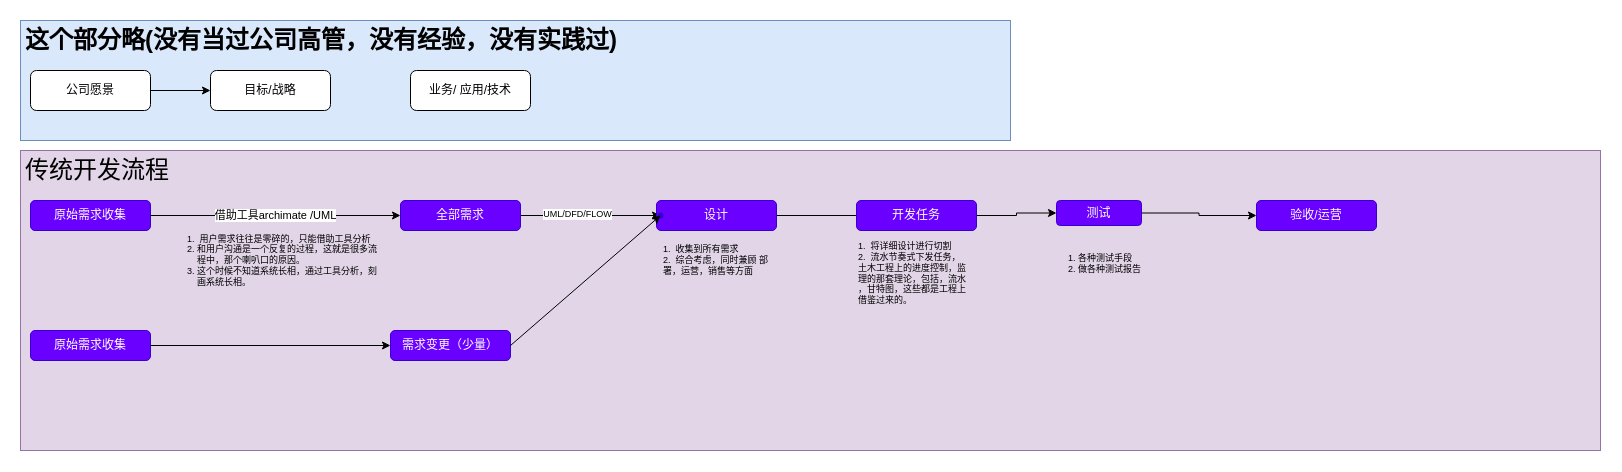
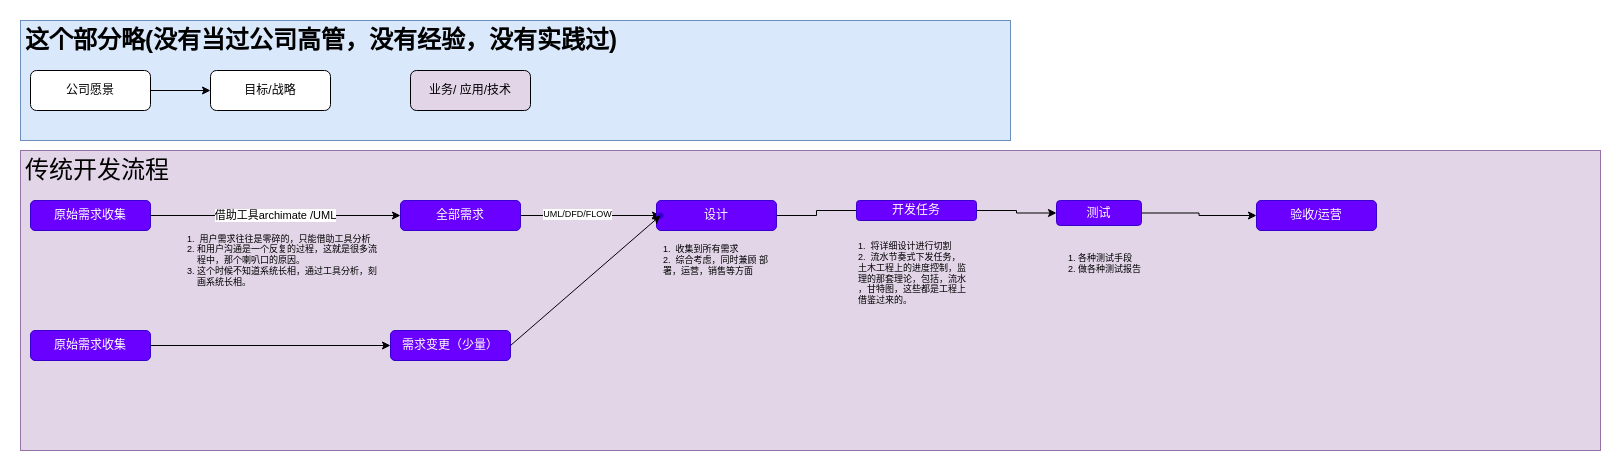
  <mxCell id="0" />
  <mxCell id="1" parent="0" />
  <mxCell id="2" value="&lt;h1&gt;&lt;span style=&quot;font-weight: 400; text-align: center;&quot;&gt;&lt;font style=&quot;font-size: 24px;&quot;&gt;传统开发流程&lt;/font&gt;&lt;/span&gt;&lt;br&gt;&lt;/h1&gt;" style="text;html=1;strokeColor=#9673a6;fillColor=#e1d5e7;spacing=5;spacingTop=-20;whiteSpace=wrap;overflow=hidden;rounded=0;" vertex="1" parent="1"><mxGeometry x="20" y="150" width="1580" height="300" as="geometry" /></mxCell>
  <mxCell id="3" value="&lt;h1&gt;这个部分略(没有当过公司高管，没有经验，没有实践过)&lt;/h1&gt;" style="text;html=1;strokeColor=#6c8ebf;fillColor=#dae8fc;spacing=5;spacingTop=-20;whiteSpace=wrap;overflow=hidden;rounded=0;" vertex="1" parent="1"><mxGeometry x="20" y="20" width="990" height="120" as="geometry" /></mxCell>
  <mxCell id="4" value="原始需求收集" style="rounded=1;whiteSpace=wrap;html=1;fillColor=#6a00ff;fontColor=#ffffff;strokeColor=#3700CC;" vertex="1" parent="1"><mxGeometry x="30" y="200" width="120" height="30" as="geometry" /></mxCell>
  <mxCell id="5" value="" style="edgeStyle=orthogonalEdgeStyle;rounded=0;orthogonalLoop=1;jettySize=auto;html=1;fontSize=9;entryX=0.397;entryY=0.582;entryDx=0;entryDy=0;entryPerimeter=0;" edge="1" parent="1" source="7" target="16"><mxGeometry relative="1" as="geometry"><mxPoint x="600" y="215" as="targetPoint" /><Array as="points"><mxPoint x="580" y="215" /><mxPoint x="580" y="215" /></Array></mxGeometry></mxCell>
  <mxCell id="6" value="UML/DFD/FLOW" style="edgeLabel;html=1;align=center;verticalAlign=middle;resizable=0;points=[];fontSize=9;" vertex="1" connectable="0" parent="5"><mxGeometry x="-0.221" y="2" relative="1" as="geometry"><mxPoint x="1" as="offset" /></mxGeometry></mxCell>
  <mxCell id="7" value="全部需求" style="rounded=1;whiteSpace=wrap;html=1;fillColor=#6a00ff;fontColor=#ffffff;strokeColor=#3700CC;" vertex="1" parent="1"><mxGeometry x="400" y="200" width="120" height="30" as="geometry" /></mxCell>
  <mxCell id="8" value="借助工具archimate /UML" style="endArrow=classic;html=1;rounded=0;exitX=1;exitY=0.5;exitDx=0;exitDy=0;entryX=0;entryY=0.5;entryDx=0;entryDy=0;" edge="1" parent="1" source="4" target="7"><mxGeometry width="50" height="50" relative="1" as="geometry"><mxPoint x="240" y="182" as="sourcePoint" /><mxPoint x="290" y="132" as="targetPoint" /></mxGeometry></mxCell>
  <mxCell id="9" value="" style="edgeStyle=orthogonalEdgeStyle;rounded=0;orthogonalLoop=1;jettySize=auto;html=1;" edge="1" parent="1" source="10" target="11"><mxGeometry relative="1" as="geometry" /></mxCell>
  <mxCell id="10" value="公司愿景" style="rounded=1;whiteSpace=wrap;html=1;" vertex="1" parent="1"><mxGeometry x="30" y="70" width="120" height="40" as="geometry" /></mxCell>
  <mxCell id="11" value="目标/战略" style="rounded=1;whiteSpace=wrap;html=1;" vertex="1" parent="1"><mxGeometry x="210" y="70" width="120" height="40" as="geometry" /></mxCell>
- <mxCell id="12" value="业务/ 应用/技术" style="rounded=1;whiteSpace=wrap;html=1;" vertex="1" parent="1"><mxGeometry x="410" y="70" width="120" height="40" as="geometry" /></mxCell>
+ <mxCell id="12" value="业务/ 应用/技术" style="rounded=1;whiteSpace=wrap;html=1;fillColor=#e1d5e7;" vertex="1" parent="1"><mxGeometry x="410" y="70" width="120" height="40" as="geometry" /></mxCell>
  <mxCell id="13" value="&lt;ol&gt;&lt;li&gt;&amp;nbsp;用户需求往往是零碎的，只能借助工具分析&lt;/li&gt;&lt;li&gt;和用户沟通是一个反复的过程，这就是很多流程中，那个喇叭口的原因。&lt;/li&gt;&lt;li&gt;这个时候不知道系统长相，通过工具分析，刻画系统长相。&lt;/li&gt;&lt;/ol&gt;" style="text;html=1;strokeColor=none;fillColor=none;align=left;verticalAlign=middle;whiteSpace=wrap;rounded=0;fontSize=9;" vertex="1" parent="1"><mxGeometry x="155" y="230" width="230" height="60" as="geometry" /></mxCell>
  <mxCell id="14" value="" style="edgeStyle=orthogonalEdgeStyle;rounded=0;orthogonalLoop=1;jettySize=auto;html=1;fontSize=9;endArrow=none;" edge="1" parent="1" source="15" target="19"><mxGeometry relative="1" as="geometry" /></mxCell>
  <mxCell id="15" value="设计" style="rounded=1;whiteSpace=wrap;html=1;fillColor=#6a00ff;fontColor=#ffffff;strokeColor=#3700CC;" vertex="1" parent="1"><mxGeometry x="656" y="200" width="120" height="30" as="geometry" /></mxCell>
  <mxCell id="16" value="" style="shape=waypoint;sketch=0;size=6;pointerEvents=1;points=[];fillColor=#6a00ff;resizable=0;rotatable=0;perimeter=centerPerimeter;snapToPoint=1;strokeColor=#3700CC;fontColor=#ffffff;rounded=1;" vertex="1" parent="1"><mxGeometry x="640" y="195" width="40" height="40" as="geometry" /></mxCell>
  <mxCell id="17" value="1.&amp;nbsp; 收集到所有需求&lt;br&gt;2.&amp;nbsp; 综合考虑，同时兼顾 部署，运营，销售等方面" style="text;html=1;strokeColor=none;fillColor=none;align=left;verticalAlign=middle;whiteSpace=wrap;rounded=0;fontSize=9;" vertex="1" parent="1"><mxGeometry x="661" y="222.5" width="110" height="75" as="geometry" /></mxCell>
  <mxCell id="18" value="" style="edgeStyle=orthogonalEdgeStyle;rounded=0;orthogonalLoop=1;jettySize=auto;html=1;fontSize=9;" edge="1" parent="1" source="19" target="22"><mxGeometry relative="1" as="geometry" /></mxCell>
- <mxCell id="19" value="开发任务" style="rounded=1;whiteSpace=wrap;html=1;fillColor=#6a00ff;fontColor=#ffffff;strokeColor=#3700CC;" vertex="1" parent="1"><mxGeometry x="856" y="200" width="120" height="30" as="geometry" /></mxCell>
+ <mxCell id="19" value="开发任务" style="rounded=1;whiteSpace=wrap;html=1;fillColor=#6a00ff;fontColor=#ffffff;strokeColor=#3700CC;" vertex="1" parent="1"><mxGeometry x="856" y="200" width="120" height="20" as="geometry" /></mxCell>
  <mxCell id="20" value="1.&amp;nbsp; 将详细设计进行切割&lt;br&gt;2.&amp;nbsp; 流水节奏式下发任务，土木工程上的进度控制，监理的那套理论，包括，流水 ，甘特图，这些都是工程上借鉴过来的。" style="text;html=1;strokeColor=none;fillColor=none;align=left;verticalAlign=middle;whiteSpace=wrap;rounded=0;fontSize=9;" vertex="1" parent="1"><mxGeometry x="856" y="235" width="110" height="75" as="geometry" /></mxCell>
  <mxCell id="21" value="" style="edgeStyle=orthogonalEdgeStyle;rounded=0;orthogonalLoop=1;jettySize=auto;html=1;fontSize=9;" edge="1" parent="1" source="22" target="24"><mxGeometry relative="1" as="geometry" /></mxCell>
  <mxCell id="22" value="测试" style="rounded=1;whiteSpace=wrap;html=1;fillColor=#6a00ff;fontColor=#ffffff;strokeColor=#3700CC;" vertex="1" parent="1"><mxGeometry x="1056" y="200" width="85" height="25" as="geometry" /></mxCell>
  <mxCell id="23" value="1. 各种测试手段&lt;br&gt;2. 做各种测试报告" style="text;html=1;strokeColor=none;fillColor=none;align=left;verticalAlign=middle;whiteSpace=wrap;rounded=0;fontSize=9;" vertex="1" parent="1"><mxGeometry x="1066" y="235" width="110" height="55" as="geometry" /></mxCell>
  <mxCell id="24" value="验收/运营" style="rounded=1;whiteSpace=wrap;html=1;fillColor=#6a00ff;fontColor=#ffffff;strokeColor=#3700CC;" vertex="1" parent="1"><mxGeometry x="1256" y="200" width="120" height="30" as="geometry" /></mxCell>
  <mxCell id="25" value="原始需求收集" style="rounded=1;whiteSpace=wrap;html=1;fillColor=#6a00ff;fontColor=#ffffff;strokeColor=#3700CC;" vertex="1" parent="1"><mxGeometry x="30" y="330" width="120" height="30" as="geometry" /></mxCell>
  <mxCell id="26" value="需求变更（少量）" style="rounded=1;whiteSpace=wrap;html=1;fillColor=#6a00ff;fontColor=#ffffff;strokeColor=#3700CC;" vertex="1" parent="1"><mxGeometry x="390" y="330" width="120" height="30" as="geometry" /></mxCell>
  <mxCell id="27" value="" style="endArrow=classic;html=1;rounded=0;fontSize=9;exitX=1;exitY=0.5;exitDx=0;exitDy=0;" edge="1" parent="1" source="26" target="16"><mxGeometry width="50" height="50" relative="1" as="geometry"><mxPoint x="480" y="370" as="sourcePoint" /><mxPoint x="530" y="320" as="targetPoint" /></mxGeometry></mxCell>
  <mxCell id="28" value="" style="endArrow=classic;html=1;rounded=0;fontSize=9;entryX=0;entryY=0.5;entryDx=0;entryDy=0;exitX=1;exitY=0.5;exitDx=0;exitDy=0;" edge="1" parent="1" source="25" target="26"><mxGeometry width="50" height="50" relative="1" as="geometry"><mxPoint x="480" y="370" as="sourcePoint" /><mxPoint x="530" y="320" as="targetPoint" /></mxGeometry></mxCell>
